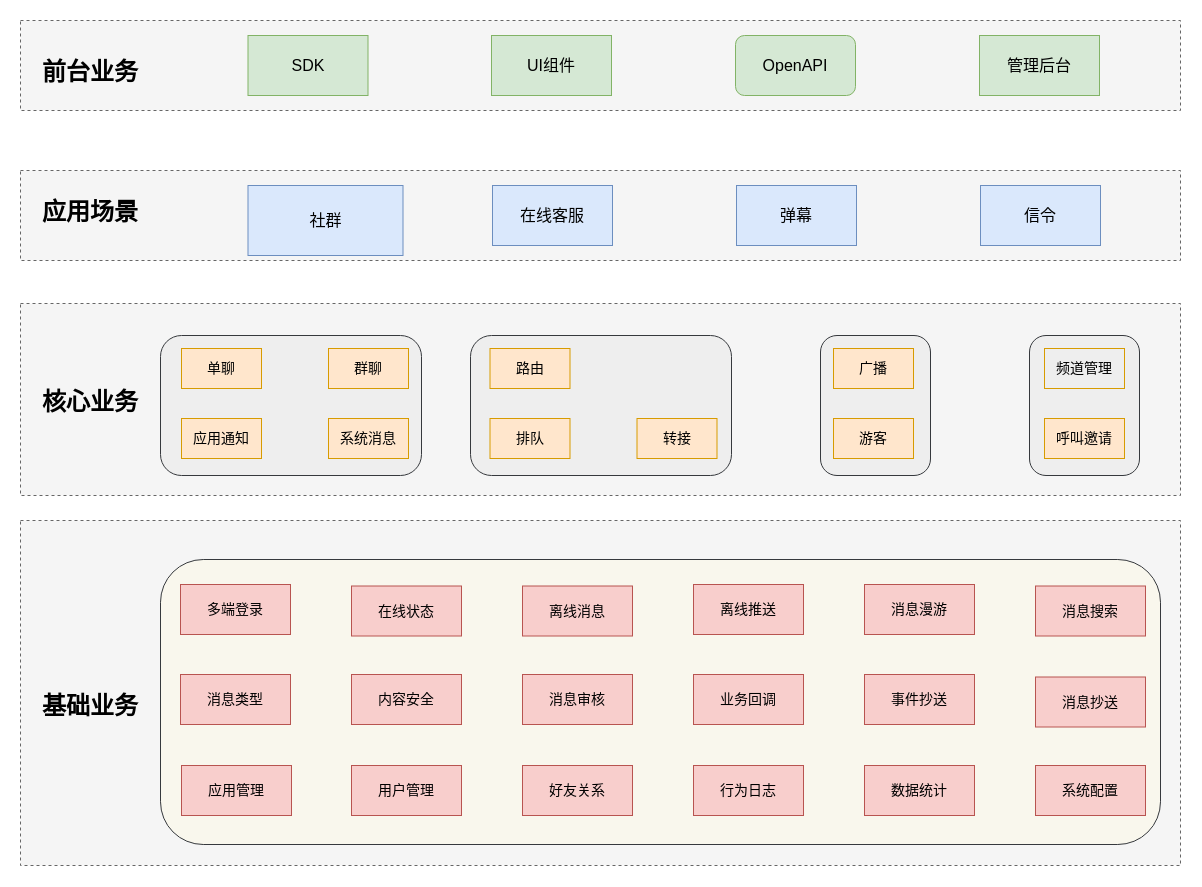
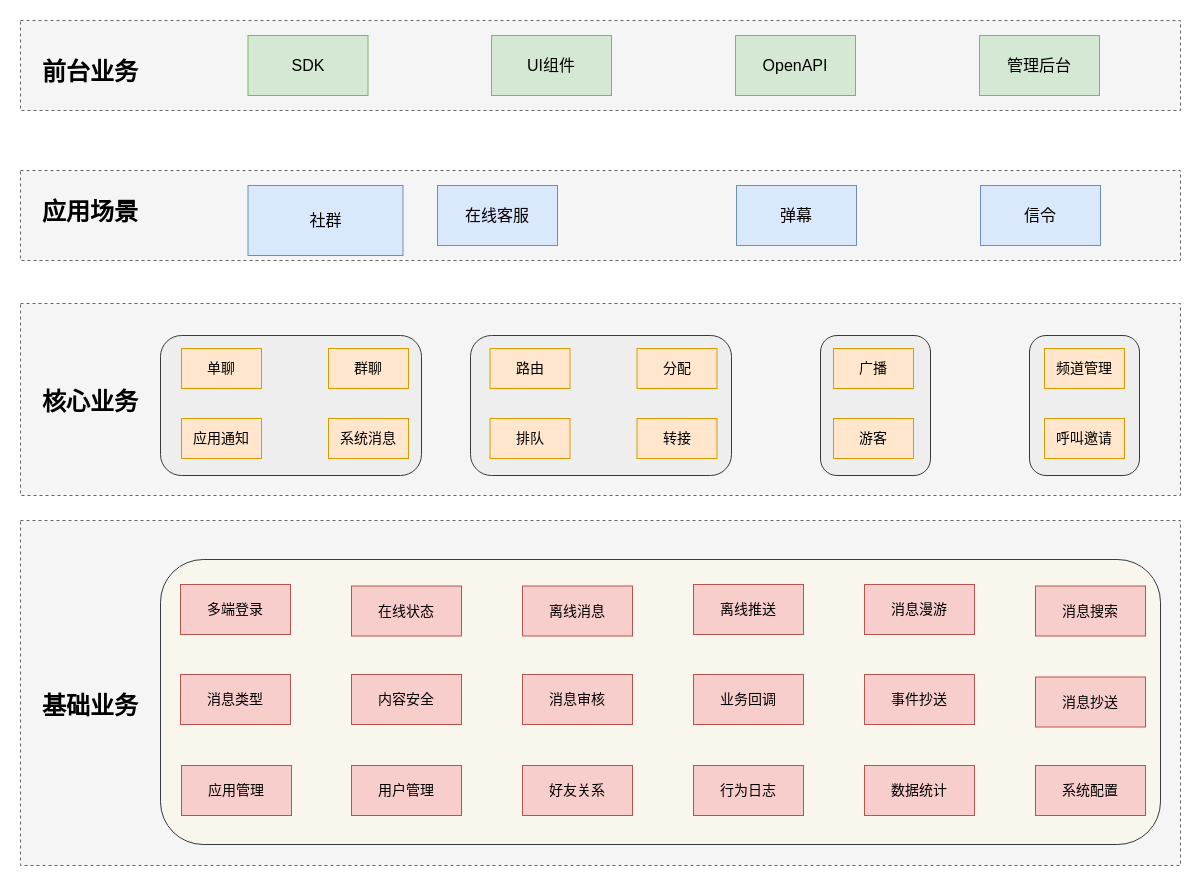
  <mxCell id="0" />
  <mxCell id="1" parent="0" />
  <mxCell id="2" value="" style="rounded=0;whiteSpace=wrap;html=1;fillColor=#f5f5f5;strokeColor=#666666;dashed=1;fontColor=#333333;" parent="1" vertex="1"><mxGeometry x="20" y="520" width="1160" height="345" as="geometry" /></mxCell>
  <mxCell id="3" value="" style="rounded=0;whiteSpace=wrap;html=1;fillColor=#f5f5f5;strokeColor=#666666;dashed=1;fontColor=#333333;" parent="1" vertex="1"><mxGeometry x="20" y="303" width="1160" height="192" as="geometry" /></mxCell>
  <mxCell id="4" value="" style="rounded=0;whiteSpace=wrap;html=1;fillColor=#f5f5f5;strokeColor=#666666;dashed=1;fontColor=#333333;" parent="1" vertex="1"><mxGeometry x="20" y="170" width="1160" height="90" as="geometry" /></mxCell>
  <mxCell id="5" value="" style="rounded=0;whiteSpace=wrap;html=1;fillColor=#f5f5f5;strokeColor=#666666;dashed=1;fontColor=#333333;" parent="1" vertex="1"><mxGeometry x="20" y="20" width="1160" height="90" as="geometry" /></mxCell>
  <mxCell id="6" value="" style="rounded=1;whiteSpace=wrap;html=1;fillColor=#f9f7ed;strokeColor=#36393d;" parent="1" vertex="1"><mxGeometry x="160" y="559" width="1000" height="285" as="geometry" /></mxCell>
  <mxCell id="7" value="" style="rounded=1;whiteSpace=wrap;html=1;fillColor=#eeeeee;strokeColor=#36393d;" parent="1" vertex="1"><mxGeometry x="1029" y="335" width="110" height="140" as="geometry" /></mxCell>
  <mxCell id="8" value="SDK" style="rounded=0;whiteSpace=wrap;html=1;fillColor=#d5e8d4;strokeColor=#82b366;fontSize=16;" parent="1" vertex="1"><mxGeometry x="247.5" y="35" width="120" height="60" as="geometry" /></mxCell>
  <mxCell id="9" value="UI组件" style="rounded=0;whiteSpace=wrap;html=1;fillColor=#d5e8d4;strokeColor=#82b366;fontSize=16;" parent="1" vertex="1"><mxGeometry x="491" y="35" width="120" height="60" as="geometry" /></mxCell>
- <mxCell id="10" value="OpenAPI" style="whiteSpace=wrap;html=1;fillColor=#d5e8d4;strokeColor=#82b366;fontSize=16;rounded=1;" parent="1" vertex="1"><mxGeometry x="735" y="35" width="120" height="60" as="geometry" /></mxCell>
+ <mxCell id="10" value="OpenAPI" style="rounded=0;whiteSpace=wrap;html=1;fillColor=#d5e8d4;strokeColor=#82b366;fontSize=16;" parent="1" vertex="1"><mxGeometry x="735" y="35" width="120" height="60" as="geometry" /></mxCell>
  <mxCell id="11" value="管理后台" style="rounded=0;whiteSpace=wrap;html=1;fillColor=#d5e8d4;strokeColor=#82b366;fontSize=16;" parent="1" vertex="1"><mxGeometry x="979" y="35" width="120" height="60" as="geometry" /></mxCell>
  <mxCell id="12" value="社群" style="rounded=0;whiteSpace=wrap;html=1;fillColor=#dae8fc;strokeColor=#6c8ebf;fontSize=16;" parent="1" vertex="1"><mxGeometry x="247.5" y="185" width="155" height="70" as="geometry" /></mxCell>
- <mxCell id="13" value="在线客服" style="rounded=0;whiteSpace=wrap;html=1;fillColor=#dae8fc;strokeColor=#6c8ebf;fontSize=16;" parent="1" vertex="1"><mxGeometry x="492" y="185" width="120" height="60" as="geometry" /></mxCell>
+ <mxCell id="13" value="在线客服" style="rounded=0;whiteSpace=wrap;html=1;fillColor=#dae8fc;strokeColor=#6c8ebf;fontSize=16;" parent="1" vertex="1"><mxGeometry x="437" y="185" width="120" height="60" as="geometry" /></mxCell>
  <mxCell id="14" value="弹幕" style="rounded=0;whiteSpace=wrap;html=1;fillColor=#dae8fc;strokeColor=#6c8ebf;fontSize=16;" parent="1" vertex="1"><mxGeometry x="736" y="185" width="120" height="60" as="geometry" /></mxCell>
  <mxCell id="15" value="信令" style="rounded=0;whiteSpace=wrap;html=1;fillColor=#dae8fc;strokeColor=#6c8ebf;fontSize=16;" parent="1" vertex="1"><mxGeometry x="980" y="185" width="120" height="60" as="geometry" /></mxCell>
- <mxCell id="16" value="频道管理" style="rounded=0;whiteSpace=wrap;html=1;fillColor=#eeeeee;strokeColor=#d79b00;fontSize=14;" parent="1" vertex="1"><mxGeometry x="1044" y="348" width="80" height="40" as="geometry" /></mxCell>
+ <mxCell id="16" value="频道管理" style="rounded=0;whiteSpace=wrap;html=1;fillColor=#ffe6cc;strokeColor=#d79b00;fontSize=14;" parent="1" vertex="1"><mxGeometry x="1044" y="348" width="80" height="40" as="geometry" /></mxCell>
  <mxCell id="17" value="呼叫邀请" style="rounded=0;whiteSpace=wrap;html=1;fillColor=#ffe6cc;strokeColor=#d79b00;fontSize=14;" parent="1" vertex="1"><mxGeometry x="1044" y="418" width="80" height="40" as="geometry" /></mxCell>
  <mxCell id="18" value="离线消息" style="rounded=0;whiteSpace=wrap;html=1;fillColor=#f8cecc;strokeColor=#b85450;fontSize=14;" parent="1" vertex="1"><mxGeometry x="522" y="585.5" width="110" height="50" as="geometry" /></mxCell>
  <mxCell id="19" value="离线推送" style="rounded=0;whiteSpace=wrap;html=1;fillColor=#f8cecc;strokeColor=#b85450;fontSize=14;" parent="1" vertex="1"><mxGeometry x="693" y="584" width="110" height="50" as="geometry" /></mxCell>
  <mxCell id="20" value="多端登录" style="rounded=0;whiteSpace=wrap;html=1;fillColor=#f8cecc;strokeColor=#b85450;fontSize=14;" parent="1" vertex="1"><mxGeometry x="180" y="584" width="110" height="50" as="geometry" /></mxCell>
  <mxCell id="21" value="内容安全" style="rounded=0;whiteSpace=wrap;html=1;fillColor=#f8cecc;strokeColor=#b85450;fontSize=14;" parent="1" vertex="1"><mxGeometry x="351" y="674" width="110" height="50" as="geometry" /></mxCell>
  <mxCell id="22" value="消息搜索" style="rounded=0;whiteSpace=wrap;html=1;fillColor=#f8cecc;strokeColor=#b85450;fontSize=14;" parent="1" vertex="1"><mxGeometry x="1035" y="585.5" width="110" height="50" as="geometry" /></mxCell>
  <mxCell id="23" value="消息审核" style="rounded=0;whiteSpace=wrap;html=1;fillColor=#f8cecc;strokeColor=#b85450;fontSize=14;" parent="1" vertex="1"><mxGeometry x="522" y="674" width="110" height="50" as="geometry" /></mxCell>
  <mxCell id="24" value="应用管理" style="rounded=0;whiteSpace=wrap;html=1;fillColor=#f8cecc;strokeColor=#b85450;fontSize=14;" parent="1" vertex="1"><mxGeometry x="181" y="765" width="110" height="50" as="geometry" /></mxCell>
  <mxCell id="25" value="用户管理" style="rounded=0;whiteSpace=wrap;html=1;fillColor=#f8cecc;strokeColor=#b85450;fontSize=14;" parent="1" vertex="1"><mxGeometry x="351" y="765" width="110" height="50" as="geometry" /></mxCell>
  <mxCell id="26" value="消息抄送" style="rounded=0;whiteSpace=wrap;html=1;fillColor=#f8cecc;strokeColor=#b85450;fontSize=14;" parent="1" vertex="1"><mxGeometry x="1035" y="676.5" width="110" height="50" as="geometry" /></mxCell>
  <mxCell id="27" value="事件抄送" style="rounded=0;whiteSpace=wrap;html=1;fillColor=#f8cecc;strokeColor=#b85450;fontSize=14;" parent="1" vertex="1"><mxGeometry x="864" y="674" width="110" height="50" as="geometry" /></mxCell>
  <mxCell id="28" value="消息漫游" style="rounded=0;whiteSpace=wrap;html=1;fillColor=#f8cecc;strokeColor=#b85450;fontSize=14;" parent="1" vertex="1"><mxGeometry x="864" y="584" width="110" height="50" as="geometry" /></mxCell>
  <mxCell id="29" value="消息类型" style="rounded=0;whiteSpace=wrap;html=1;fillColor=#f8cecc;strokeColor=#b85450;fontSize=14;" parent="1" vertex="1"><mxGeometry x="180" y="674" width="110" height="50" as="geometry" /></mxCell>
  <mxCell id="30" value="行为日志" style="rounded=0;whiteSpace=wrap;html=1;fillColor=#f8cecc;strokeColor=#b85450;fontSize=14;" parent="1" vertex="1"><mxGeometry x="693" y="765" width="110" height="50" as="geometry" /></mxCell>
  <mxCell id="31" value="数据统计" style="rounded=0;whiteSpace=wrap;html=1;fillColor=#f8cecc;strokeColor=#b85450;fontSize=14;" parent="1" vertex="1"><mxGeometry x="864" y="765" width="110" height="50" as="geometry" /></mxCell>
  <mxCell id="32" value="业务回调" style="rounded=0;whiteSpace=wrap;html=1;fillColor=#f8cecc;strokeColor=#b85450;fontSize=14;" parent="1" vertex="1"><mxGeometry x="693" y="674" width="110" height="50" as="geometry" /></mxCell>
  <mxCell id="33" value="在线状态" style="rounded=0;whiteSpace=wrap;html=1;fillColor=#f8cecc;strokeColor=#b85450;fontSize=14;" parent="1" vertex="1"><mxGeometry x="351" y="585.5" width="110" height="50" as="geometry" /></mxCell>
  <mxCell id="34" value="&lt;b&gt;&lt;font style=&quot;font-size: 24px&quot;&gt;前台业务&lt;/font&gt;&lt;/b&gt;" style="text;html=1;resizable=0;points=[];autosize=1;align=left;verticalAlign=top;spacingTop=-4;" parent="1" vertex="1"><mxGeometry x="40" y="55" width="110" height="20" as="geometry" /></mxCell>
  <mxCell id="35" value="&lt;span style=&quot;font-size: 24px&quot;&gt;&lt;b&gt;应用场景&lt;/b&gt;&lt;/span&gt;" style="text;html=1;resizable=0;points=[];autosize=1;align=left;verticalAlign=top;spacingTop=-4;" parent="1" vertex="1"><mxGeometry x="40" y="195" width="110" height="20" as="geometry" /></mxCell>
  <mxCell id="36" value="&lt;span style=&quot;font-size: 24px&quot;&gt;&lt;b&gt;核心业务&lt;/b&gt;&lt;/span&gt;" style="text;html=1;resizable=0;points=[];autosize=1;align=left;verticalAlign=top;spacingTop=-4;" parent="1" vertex="1"><mxGeometry x="40" y="385" width="110" height="20" as="geometry" /></mxCell>
  <mxCell id="37" value="&lt;span style=&quot;font-size: 24px&quot;&gt;&lt;b&gt;基础业务&lt;/b&gt;&lt;/span&gt;" style="text;html=1;resizable=0;points=[];autosize=1;align=left;verticalAlign=top;spacingTop=-4;" parent="1" vertex="1"><mxGeometry x="40" y="689" width="110" height="20" as="geometry" /></mxCell>
  <mxCell id="38" value="系统配置" style="rounded=0;whiteSpace=wrap;html=1;fillColor=#f8cecc;strokeColor=#b85450;fontSize=14;" parent="1" vertex="1"><mxGeometry x="1035" y="765" width="110" height="50" as="geometry" /></mxCell>
  <mxCell id="39" value="好友关系" style="rounded=0;whiteSpace=wrap;html=1;fillColor=#f8cecc;strokeColor=#b85450;fontSize=14;" parent="1" vertex="1"><mxGeometry x="522" y="765" width="110" height="50" as="geometry" /></mxCell>
  <mxCell id="40" value="" style="rounded=1;whiteSpace=wrap;html=1;fillColor=#eeeeee;strokeColor=#36393d;" parent="1" vertex="1"><mxGeometry x="160" y="335" width="261" height="140" as="geometry" /></mxCell>
  <mxCell id="41" value="单聊" style="rounded=0;whiteSpace=wrap;html=1;fillColor=#ffe6cc;strokeColor=#d79b00;fontSize=14;" parent="1" vertex="1"><mxGeometry x="181" y="348" width="80" height="40" as="geometry" /></mxCell>
  <mxCell id="42" value="系统消息" style="rounded=0;whiteSpace=wrap;html=1;fillColor=#ffe6cc;strokeColor=#d79b00;fontSize=14;" parent="1" vertex="1"><mxGeometry x="328" y="418" width="80" height="40" as="geometry" /></mxCell>
  <mxCell id="43" value="群聊" style="rounded=0;whiteSpace=wrap;html=1;fillColor=#ffe6cc;strokeColor=#d79b00;fontSize=14;" parent="1" vertex="1"><mxGeometry x="328" y="348" width="80" height="40" as="geometry" /></mxCell>
  <mxCell id="44" value="应用通知" style="rounded=0;whiteSpace=wrap;html=1;fillColor=#ffe6cc;strokeColor=#d79b00;fontSize=14;" parent="1" vertex="1"><mxGeometry x="181" y="418" width="80" height="40" as="geometry" /></mxCell>
  <mxCell id="45" value="" style="rounded=1;whiteSpace=wrap;html=1;fillColor=#eeeeee;strokeColor=#36393d;" parent="1" vertex="1"><mxGeometry x="470" y="335" width="261" height="140" as="geometry" /></mxCell>
  <mxCell id="46" value="路由" style="rounded=0;whiteSpace=wrap;html=1;fillColor=#ffe6cc;strokeColor=#d79b00;fontSize=14;" parent="1" vertex="1"><mxGeometry x="489.5" y="348" width="80" height="40" as="geometry" /></mxCell>
+ <mxCell id="47" value="分配" style="rounded=0;whiteSpace=wrap;html=1;fillColor=#ffe6cc;strokeColor=#d79b00;fontSize=14;" parent="1" vertex="1"><mxGeometry x="636.5" y="348" width="80" height="40" as="geometry" /></mxCell>
  <mxCell id="48" value="排队" style="rounded=0;whiteSpace=wrap;html=1;fillColor=#ffe6cc;strokeColor=#d79b00;fontSize=14;" parent="1" vertex="1"><mxGeometry x="489.5" y="418" width="80" height="40" as="geometry" /></mxCell>
  <mxCell id="49" value="转接" style="rounded=0;whiteSpace=wrap;html=1;fillColor=#ffe6cc;strokeColor=#d79b00;fontSize=14;" parent="1" vertex="1"><mxGeometry x="636.5" y="418" width="80" height="40" as="geometry" /></mxCell>
  <mxCell id="50" value="" style="rounded=1;whiteSpace=wrap;html=1;fillColor=#eeeeee;strokeColor=#36393d;" parent="1" vertex="1"><mxGeometry x="820" y="335" width="110" height="140" as="geometry" /></mxCell>
  <mxCell id="51" value="广播" style="rounded=0;whiteSpace=wrap;html=1;fillColor=#ffe6cc;strokeColor=#d79b00;fontSize=14;" parent="1" vertex="1"><mxGeometry x="833" y="348" width="80" height="40" as="geometry" /></mxCell>
  <mxCell id="52" value="游客" style="rounded=0;whiteSpace=wrap;html=1;fillColor=#ffe6cc;strokeColor=#d79b00;fontSize=14;" parent="1" vertex="1"><mxGeometry x="833" y="418" width="80" height="40" as="geometry" /></mxCell>
